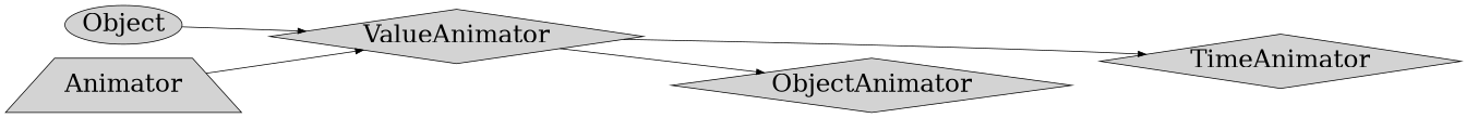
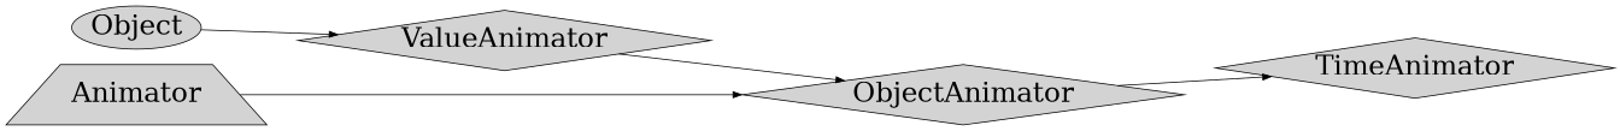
  digraph {
    rankdir=LR
    node [fontsize=32 margin=0 shape=diamond style=filled]
    n1 [label=Object shape=ellipse width=0.5]
    n2 [label=ValueAnimator width=0.5]
    n3 [label=Animator shape=trapezium width=0.5]
    n4 [label=ObjectAnimator width=0.5]
    n5 [label=TimeAnimator width=0.5]
    n1 -> n2
    n2 -> n4
-   n2 -> n5
-   n3 -> n2
+   n4 -> n5
+   n3 -> n4
  }
